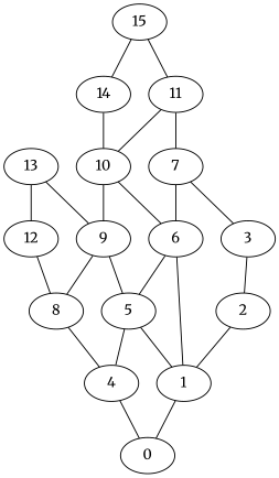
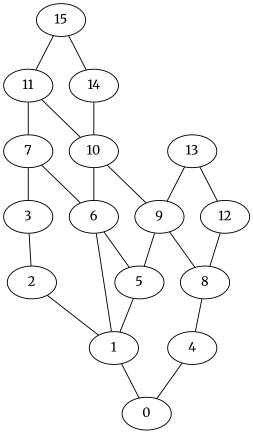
  graph {
    fontname=Merriweather
    node [fontname=Merriweather]
    edge [fontname=Merriweather]
    1
    0
    2
    3
    4
    5
    6
    7
    8
    9
    10
    11
    12
    13
    14
    15
    1 -- 0
    2 -- 1
    3 -- 2
    4 -- 0
    5 -- 1
-   5 -- 4
    6 -- 1
    6 -- 5
    7 -- 3
    7 -- 6
    8 -- 4
    9 -- 5
    9 -- 8
    10 -- 6
    10 -- 9
    11 -- 7
    11 -- 10
    12 -- 8
    13 -- 9
    13 -- 12
    14 -- 10
    15 -- 11
    15 -- 14
  }
